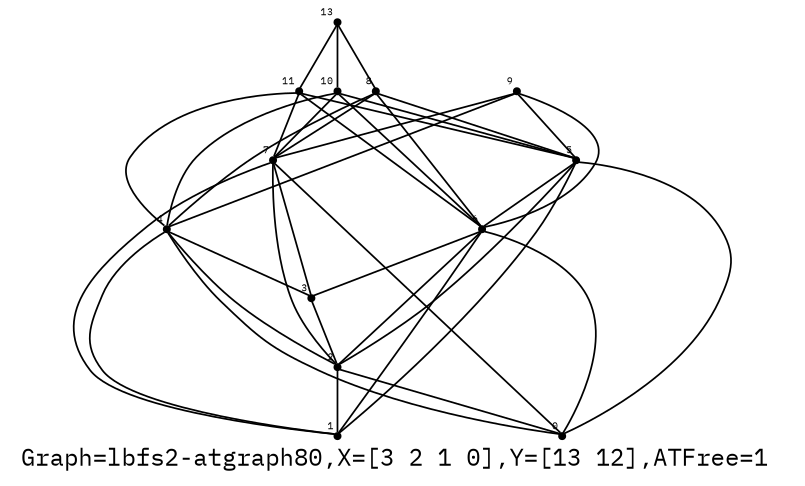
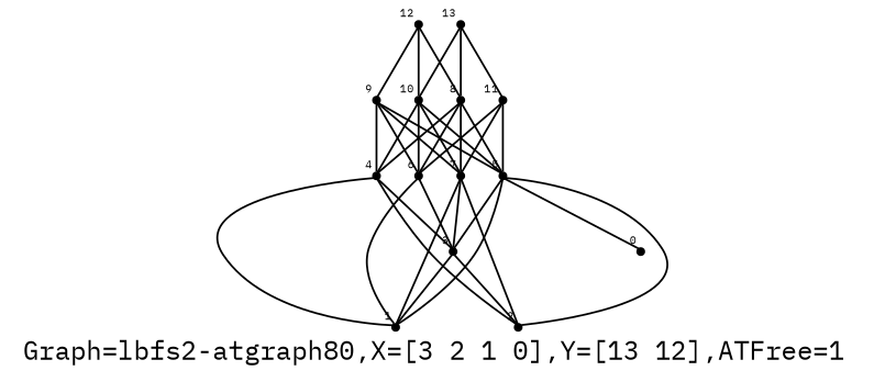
  graph {
    label="Graph=lbfs2-atgraph80,X=[3 2 1 0],Y=[13 12],ATFree=1 "
    labelloc=bottom
    fontname="IBM Plex Mono"
    node [fontsize=6 shape=point fontname="IBM Plex Mono"]
    edge [fontname="IBM Plex Mono"]
    0 [xlabel=0]
    1 [xlabel=1]
    2 [xlabel=2]
    3 [xlabel=3]
    4 [xlabel=4]
    5 [xlabel=5]
    6 [xlabel=6]
    7 [xlabel=7]
    8 [xlabel=8]
    9 [xlabel=9]
    10 [xlabel=10]
    11 [xlabel=11]
+   12 [xlabel=12]
    13 [xlabel=13]
-   2 -- 0
-   2 -- 1
+   3 -- 1
    3 -- 2
-   4 -- 0
    4 -- 1
    4 -- 2
    4 -- 3
    5 -- 0
    5 -- 1
    5 -- 2
-   5 -- 6
-   6 -- 0
+   5 -- 3
    6 -- 1
-   6 -- 2
    6 -- 3
-   7 -- 0
    7 -- 1
    7 -- 2
    7 -- 3
    8 -- 4
    8 -- 5
    8 -- 6
    8 -- 7
    9 -- 4
    9 -- 5
    9 -- 6
    9 -- 7
    10 -- 4
    10 -- 5
    10 -- 6
    10 -- 7
-   11 -- 4
    11 -- 5
    11 -- 6
    11 -- 7
+   12 -- 8
+   12 -- 9
+   12 -- 10
    13 -- 8
    13 -- 10
    13 -- 11
  }
